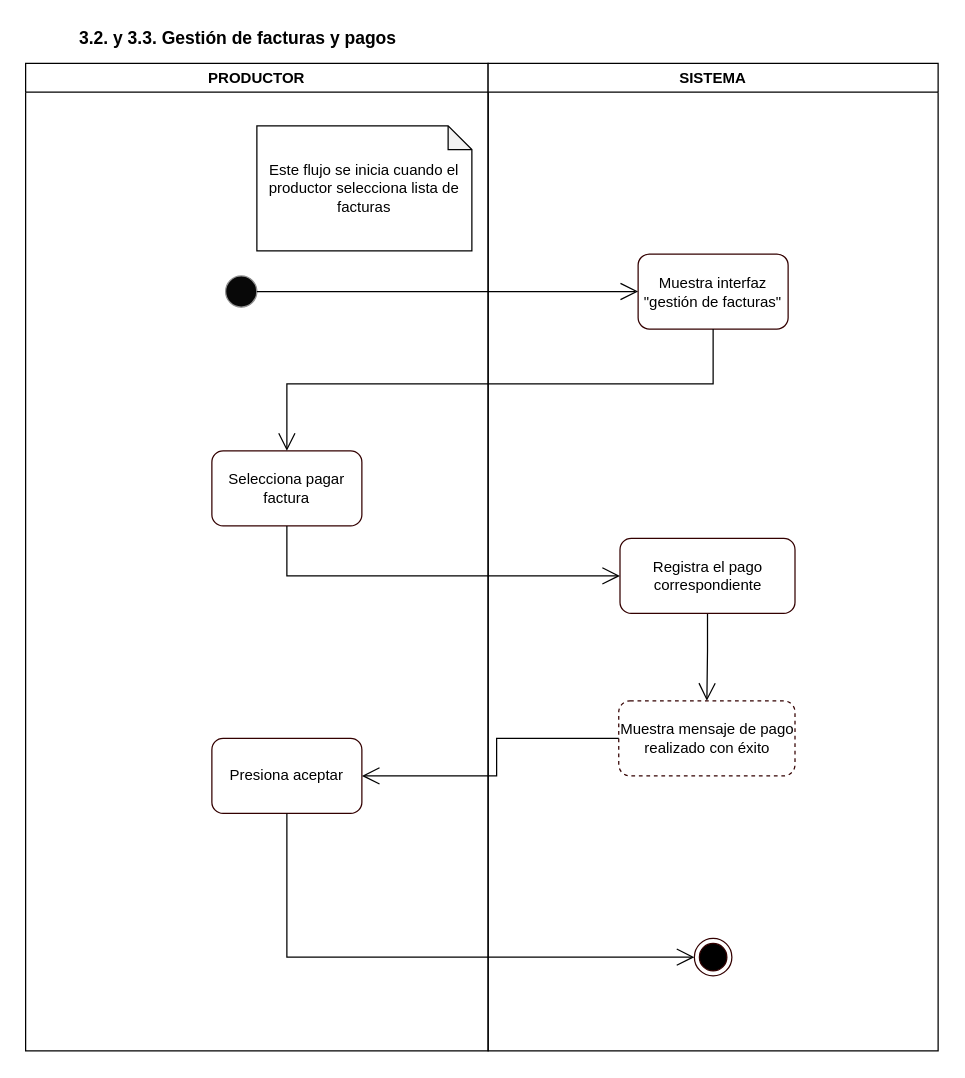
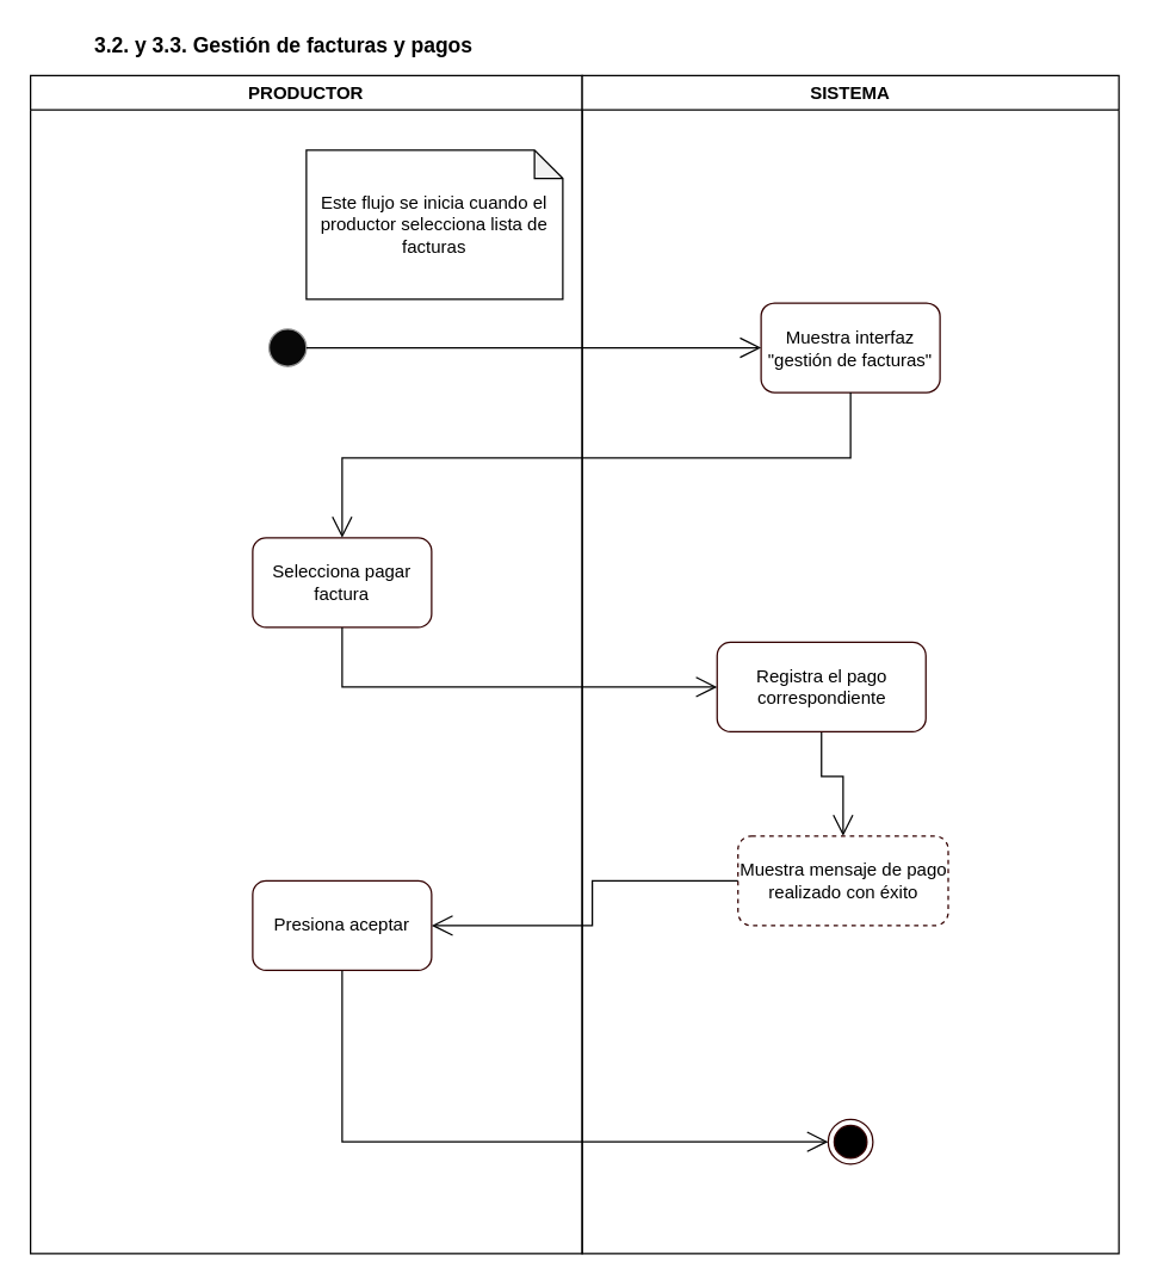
  <mxCell id="0" />
  <mxCell id="1" parent="0" />
  <mxCell id="2" value="PRODUCTOR" style="swimlane;gradientColor=none;" parent="1" vertex="1"><mxGeometry x="20" y="50" width="370" height="790" as="geometry" /></mxCell>
  <mxCell id="3" value="" style="ellipse;whiteSpace=wrap;html=1;aspect=fixed;strokeColor=#919191;fillColor=#080808;gradientColor=none;" parent="2" vertex="1"><mxGeometry x="160" y="170" width="25" height="25" as="geometry" /></mxCell>
  <mxCell id="4" value="Este flujo se inicia cuando el productor selecciona lista de facturas" style="shape=note;whiteSpace=wrap;html=1;backgroundOutline=1;darkOpacity=0.05;size=19;" parent="2" vertex="1"><mxGeometry x="185" y="50" width="172" height="100" as="geometry" /></mxCell>
  <mxCell id="5" value="Presiona aceptar" style="rounded=1;whiteSpace=wrap;html=1;strokeColor=#330000;fillColor=#FFFFFF;gradientColor=none;" parent="2" vertex="1"><mxGeometry x="149" y="540" width="120" height="60" as="geometry" /></mxCell>
  <mxCell id="6" value="Selecciona pagar factura" style="rounded=1;whiteSpace=wrap;html=1;strokeColor=#330000;fillColor=#FFFFFF;gradientColor=none;" parent="2" vertex="1"><mxGeometry x="149" y="310" width="120" height="60" as="geometry" /></mxCell>
  <mxCell id="7" value="SISTEMA" style="swimlane;gradientColor=none;" parent="1" vertex="1"><mxGeometry x="390" y="50" width="360" height="790" as="geometry" /></mxCell>
  <mxCell id="8" value="Muestra interfaz &quot;gestión de facturas&quot;" style="rounded=1;whiteSpace=wrap;html=1;strokeColor=#330000;fillColor=#FFFFFF;gradientColor=none;" parent="7" vertex="1"><mxGeometry x="120" y="152.5" width="120" height="60" as="geometry" /></mxCell>
  <mxCell id="9" style="edgeStyle=orthogonalEdgeStyle;rounded=0;orthogonalLoop=1;jettySize=auto;html=1;exitX=0.5;exitY=1;exitDx=0;exitDy=0;endArrow=open;endFill=0;endSize=12;" parent="7" source="10" target="11" edge="1"><mxGeometry relative="1" as="geometry" /></mxCell>
- <mxCell id="10" value="Registra el pago correspondiente" style="rounded=1;whiteSpace=wrap;html=1;strokeColor=#330000;fillColor=#FFFFFF;gradientColor=none;" parent="7" vertex="1"><mxGeometry x="105.5" y="380" width="140" height="60" as="geometry" /></mxCell>
+ <mxCell id="10" value="Registra el pago correspondiente" style="rounded=1;whiteSpace=wrap;html=1;strokeColor=#330000;fillColor=#FFFFFF;gradientColor=none;" parent="7" vertex="1"><mxGeometry x="90.5" y="380" width="140" height="60" as="geometry" /></mxCell>
  <mxCell id="11" value="Muestra mensaje de pago realizado con éxito" style="rounded=1;whiteSpace=wrap;html=1;strokeColor=#330000;fillColor=#FFFFFF;gradientColor=none;dashed=1;" parent="7" vertex="1"><mxGeometry x="104.5" y="510" width="141" height="60" as="geometry" /></mxCell>
  <mxCell id="12" value="" style="ellipse;html=1;shape=endState;fillColor=#000000;strokeColor=#330000;" parent="7" vertex="1"><mxGeometry x="165" y="700" width="30" height="30" as="geometry" /></mxCell>
  <mxCell id="13" style="edgeStyle=orthogonalEdgeStyle;rounded=0;orthogonalLoop=1;jettySize=auto;html=1;exitX=1;exitY=0.5;exitDx=0;exitDy=0;entryX=0;entryY=0.5;entryDx=0;entryDy=0;endSize=12;endArrow=open;endFill=0;" parent="1" source="3" target="8" edge="1"><mxGeometry relative="1" as="geometry" /></mxCell>
  <mxCell id="14" style="edgeStyle=orthogonalEdgeStyle;rounded=0;orthogonalLoop=1;jettySize=auto;html=1;exitX=0.5;exitY=1;exitDx=0;exitDy=0;entryX=0.5;entryY=0;entryDx=0;entryDy=0;endArrow=open;endFill=0;endSize=12;" parent="1" source="8" target="6" edge="1"><mxGeometry relative="1" as="geometry"><mxPoint x="120" y="350" as="targetPoint" /></mxGeometry></mxCell>
  <mxCell id="15" style="edgeStyle=orthogonalEdgeStyle;rounded=0;orthogonalLoop=1;jettySize=auto;html=1;exitX=0.5;exitY=1;exitDx=0;exitDy=0;entryX=0;entryY=0.5;entryDx=0;entryDy=0;endArrow=open;endFill=0;endSize=12;" parent="1" source="5" target="12" edge="1"><mxGeometry relative="1" as="geometry" /></mxCell>
  <mxCell id="16" style="edgeStyle=orthogonalEdgeStyle;rounded=0;orthogonalLoop=1;jettySize=auto;html=1;exitX=0.5;exitY=1;exitDx=0;exitDy=0;entryX=0;entryY=0.5;entryDx=0;entryDy=0;endSize=12;endArrow=open;endFill=0;" parent="1" source="6" target="10" edge="1"><mxGeometry relative="1" as="geometry" /></mxCell>
  <mxCell id="17" style="edgeStyle=orthogonalEdgeStyle;rounded=0;orthogonalLoop=1;jettySize=auto;html=1;exitX=0;exitY=0.5;exitDx=0;exitDy=0;entryX=1;entryY=0.5;entryDx=0;entryDy=0;endArrow=open;endFill=0;endSize=12;" parent="1" source="11" target="5" edge="1"><mxGeometry relative="1" as="geometry" /></mxCell>
  <mxCell id="18" value="3.2. y 3.3. Gestión de facturas y pagos" style="text;html=1;strokeColor=none;fillColor=none;align=center;verticalAlign=middle;whiteSpace=wrap;rounded=0;fontStyle=1;fontFamily=Arial;fontSize=14;" vertex="1" parent="1"><mxGeometry x="40" y="20" width="300" height="20" as="geometry" /></mxCell>
